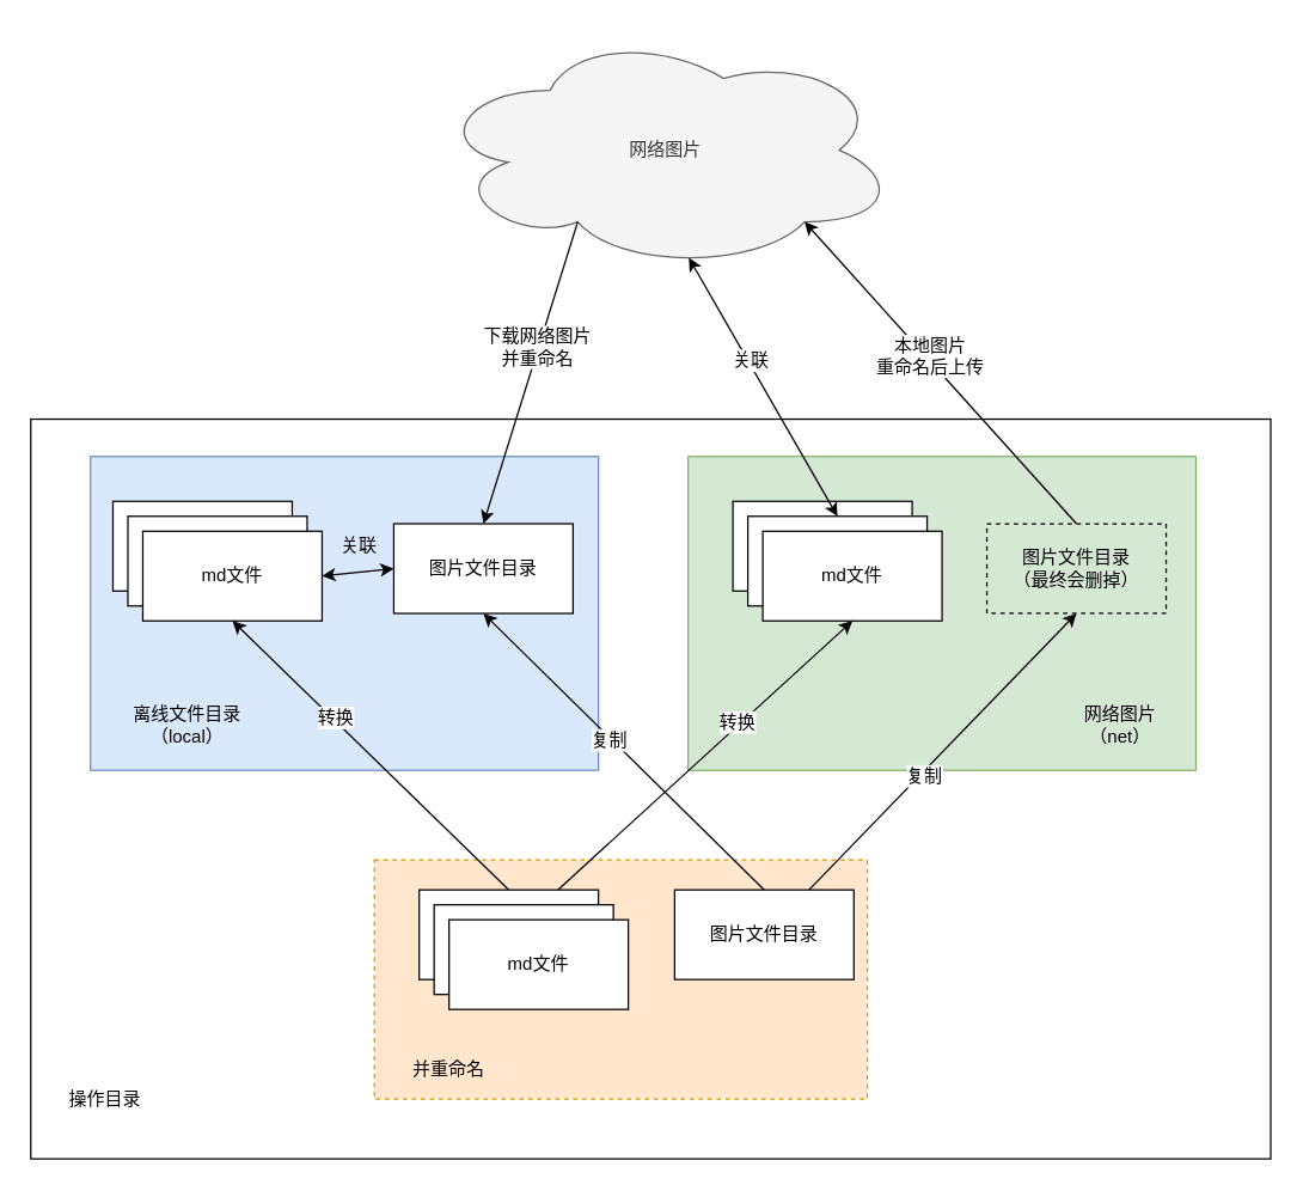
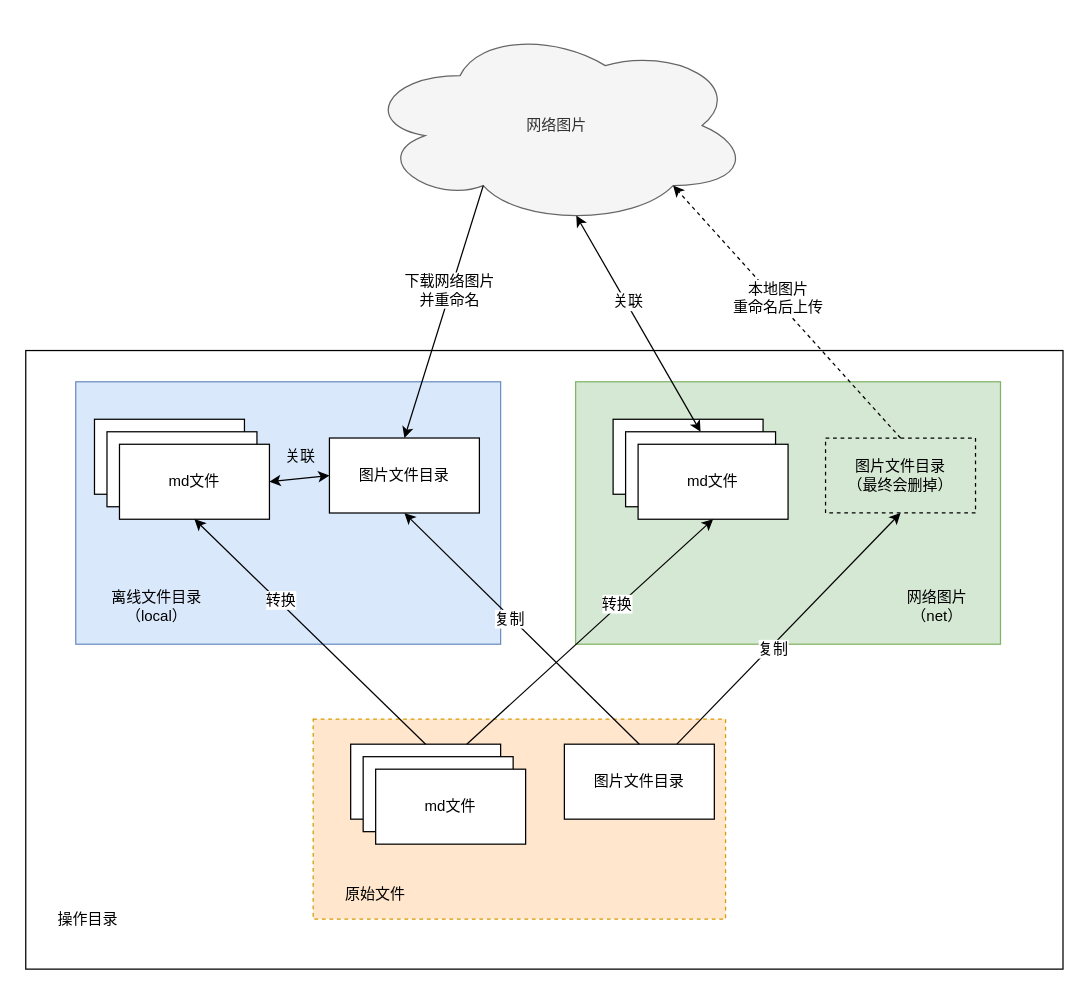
  <mxCell id="0" />
  <mxCell id="1" parent="0" />
  <mxCell id="2" value="" style="rounded=0;whiteSpace=wrap;html=1;" vertex="1" parent="1"><mxGeometry x="20" y="280" width="830" height="495" as="geometry" /></mxCell>
  <mxCell id="3" value="" style="rounded=0;whiteSpace=wrap;html=1;fillColor=#dae8fc;strokeColor=#6c8ebf;" vertex="1" parent="1"><mxGeometry x="60" y="305" width="340" height="210" as="geometry" /></mxCell>
  <mxCell id="4" value="" style="rounded=0;whiteSpace=wrap;html=1;dashed=1;fillColor=#ffe6cc;strokeColor=#d79b00;" vertex="1" parent="1"><mxGeometry x="250" y="575" width="330" height="160" as="geometry" /></mxCell>
  <mxCell id="5" value="离线文件目录（local）" style="text;html=1;strokeColor=none;fillColor=none;align=center;verticalAlign=middle;whiteSpace=wrap;rounded=0;" vertex="1" parent="1"><mxGeometry x="75" y="475" width="100" height="20" as="geometry" /></mxCell>
  <mxCell id="6" value="图片文件目录" style="rounded=0;whiteSpace=wrap;html=1;" vertex="1" parent="1"><mxGeometry x="451" y="595" width="120" height="60" as="geometry" /></mxCell>
  <mxCell id="7" value="" style="rounded=0;whiteSpace=wrap;html=1;" vertex="1" parent="1"><mxGeometry x="280" y="595" width="120" height="60" as="geometry" /></mxCell>
  <mxCell id="8" value="" style="rounded=0;whiteSpace=wrap;html=1;" vertex="1" parent="1"><mxGeometry x="290" y="605" width="120" height="60" as="geometry" /></mxCell>
  <mxCell id="9" value="&lt;span style=&quot;white-space: normal&quot;&gt;md文件&lt;/span&gt;" style="rounded=0;whiteSpace=wrap;html=1;" vertex="1" parent="1"><mxGeometry x="300" y="615" width="120" height="60" as="geometry" /></mxCell>
  <mxCell id="10" value="操作目录" style="text;html=1;strokeColor=none;fillColor=none;align=center;verticalAlign=middle;whiteSpace=wrap;rounded=0;" vertex="1" parent="1"><mxGeometry x="30" y="725" width="80" height="20" as="geometry" /></mxCell>
  <mxCell id="11" value="图片文件目录" style="rounded=0;whiteSpace=wrap;html=1;" vertex="1" parent="1"><mxGeometry x="263" y="350" width="120" height="60" as="geometry" /></mxCell>
  <mxCell id="12" value="" style="rounded=0;whiteSpace=wrap;html=1;" vertex="1" parent="1"><mxGeometry x="75" y="335" width="120" height="60" as="geometry" /></mxCell>
  <mxCell id="13" value="" style="rounded=0;whiteSpace=wrap;html=1;" vertex="1" parent="1"><mxGeometry x="85" y="345" width="120" height="60" as="geometry" /></mxCell>
  <mxCell id="14" value="&lt;span style=&quot;white-space: normal&quot;&gt;md文件&lt;/span&gt;" style="rounded=0;whiteSpace=wrap;html=1;" vertex="1" parent="1"><mxGeometry x="95" y="355" width="120" height="60" as="geometry" /></mxCell>
- <mxCell id="15" value="并重命名" style="text;html=1;strokeColor=none;fillColor=none;align=center;verticalAlign=middle;whiteSpace=wrap;rounded=0;" vertex="1" parent="1"><mxGeometry x="260" y="705" width="80" height="20" as="geometry" /></mxCell>
+ <mxCell id="15" value="原始文件" style="text;html=1;strokeColor=none;fillColor=none;align=center;verticalAlign=middle;whiteSpace=wrap;rounded=0;" vertex="1" parent="1"><mxGeometry x="260" y="705" width="80" height="20" as="geometry" /></mxCell>
  <mxCell id="16" value="" style="rounded=0;whiteSpace=wrap;html=1;fillColor=#d5e8d4;strokeColor=#82b366;" vertex="1" parent="1"><mxGeometry x="460" y="305" width="340" height="210" as="geometry" /></mxCell>
  <mxCell id="17" value="网络图片（net）" style="text;html=1;strokeColor=none;fillColor=none;align=center;verticalAlign=middle;whiteSpace=wrap;rounded=0;dashed=1;" vertex="1" parent="1"><mxGeometry x="710" y="475" width="79" height="20" as="geometry" /></mxCell>
  <mxCell id="18" value="" style="endArrow=classic;html=1;entryX=0.5;entryY=1;entryDx=0;entryDy=0;exitX=0.5;exitY=0;exitDx=0;exitDy=0;" edge="1" parent="1" source="6" target="11"><mxGeometry width="50" height="50" relative="1" as="geometry"><mxPoint x="150" y="605" as="sourcePoint" /><mxPoint x="200" y="555" as="targetPoint" /></mxGeometry></mxCell>
  <mxCell id="19" value="复制" style="text;html=1;resizable=0;points=[];align=center;verticalAlign=middle;labelBackgroundColor=#ffffff;" vertex="1" connectable="0" parent="18"><mxGeometry x="0.098" y="1" relative="1" as="geometry"><mxPoint as="offset" /></mxGeometry></mxCell>
  <mxCell id="20" value="" style="rounded=0;whiteSpace=wrap;html=1;" vertex="1" parent="1"><mxGeometry x="490" y="335" width="120" height="60" as="geometry" /></mxCell>
  <mxCell id="21" value="" style="rounded=0;whiteSpace=wrap;html=1;" vertex="1" parent="1"><mxGeometry x="500" y="345" width="120" height="60" as="geometry" /></mxCell>
  <mxCell id="22" value="&lt;span style=&quot;white-space: normal&quot;&gt;md文件&lt;/span&gt;" style="rounded=0;whiteSpace=wrap;html=1;" vertex="1" parent="1"><mxGeometry x="510" y="355" width="120" height="60" as="geometry" /></mxCell>
  <mxCell id="23" value="图片文件目录&lt;br&gt;（最终会删掉）" style="rounded=0;whiteSpace=wrap;html=1;dashed=1;fillColor=#d5e8d4;" vertex="1" parent="1"><mxGeometry x="660" y="350" width="120" height="60" as="geometry" /></mxCell>
  <mxCell id="24" value="" style="endArrow=classic;html=1;entryX=0.5;entryY=1;entryDx=0;entryDy=0;exitX=0.75;exitY=0;exitDx=0;exitDy=0;" edge="1" parent="1" source="6" target="23"><mxGeometry width="50" height="50" relative="1" as="geometry"><mxPoint x="521" y="605" as="sourcePoint" /><mxPoint x="333" y="420" as="targetPoint" /></mxGeometry></mxCell>
  <mxCell id="25" value="复制" style="text;html=1;resizable=0;points=[];align=center;verticalAlign=middle;labelBackgroundColor=#ffffff;" vertex="1" connectable="0" parent="24"><mxGeometry x="-0.158" y="-1" relative="1" as="geometry"><mxPoint x="1" as="offset" /></mxGeometry></mxCell>
  <mxCell id="26" value="" style="endArrow=classic;html=1;entryX=0.5;entryY=1;entryDx=0;entryDy=0;exitX=0.5;exitY=0;exitDx=0;exitDy=0;" edge="1" parent="1" source="7" target="14"><mxGeometry width="50" height="50" relative="1" as="geometry"><mxPoint x="110" y="605" as="sourcePoint" /><mxPoint x="160" y="555" as="targetPoint" /></mxGeometry></mxCell>
  <mxCell id="27" value="转换" style="text;html=1;resizable=0;points=[];align=center;verticalAlign=middle;labelBackgroundColor=#ffffff;" vertex="1" connectable="0" parent="26"><mxGeometry x="0.273" y="-2" relative="1" as="geometry"><mxPoint as="offset" /></mxGeometry></mxCell>
  <mxCell id="28" value="" style="endArrow=classic;html=1;entryX=0.5;entryY=1;entryDx=0;entryDy=0;" edge="1" parent="1" source="7" target="22"><mxGeometry width="50" height="50" relative="1" as="geometry"><mxPoint x="170" y="605" as="sourcePoint" /><mxPoint x="220" y="555" as="targetPoint" /></mxGeometry></mxCell>
  <mxCell id="29" value="转换" style="text;html=1;resizable=0;points=[];align=center;verticalAlign=middle;labelBackgroundColor=#ffffff;" vertex="1" connectable="0" parent="28"><mxGeometry x="0.227" y="2" relative="1" as="geometry"><mxPoint as="offset" /></mxGeometry></mxCell>
  <mxCell id="30" value="网络图片" style="ellipse;shape=cloud;whiteSpace=wrap;html=1;fillColor=#f5f5f5;strokeColor=#666666;fontColor=#333333;" vertex="1" parent="1"><mxGeometry x="290" y="20" width="310" height="160" as="geometry" /></mxCell>
  <mxCell id="31" value="" style="endArrow=classic;startArrow=classic;html=1;entryX=0.55;entryY=0.95;entryDx=0;entryDy=0;entryPerimeter=0;exitX=0.5;exitY=0;exitDx=0;exitDy=0;" edge="1" parent="1" source="21" target="30"><mxGeometry width="50" height="50" relative="1" as="geometry"><mxPoint x="590" y="225" as="sourcePoint" /><mxPoint x="640" y="175" as="targetPoint" /></mxGeometry></mxCell>
  <mxCell id="32" value="关联" style="text;html=1;resizable=0;points=[];align=center;verticalAlign=middle;labelBackgroundColor=#ffffff;" vertex="1" connectable="0" parent="31"><mxGeometry x="0.201" y="-1" relative="1" as="geometry"><mxPoint as="offset" /></mxGeometry></mxCell>
- <mxCell id="33" value="" style="endArrow=classic;html=1;exitX=0.5;exitY=0;exitDx=0;exitDy=0;entryX=0.8;entryY=0.8;entryDx=0;entryDy=0;entryPerimeter=0;" edge="1" parent="1" source="23" target="30"><mxGeometry width="50" height="50" relative="1" as="geometry"><mxPoint x="630" y="225" as="sourcePoint" /><mxPoint x="680" y="175" as="targetPoint" /></mxGeometry></mxCell>
+ <mxCell id="33" value="" style="endArrow=classic;html=1;exitX=0.5;exitY=0;exitDx=0;exitDy=0;entryX=0.8;entryY=0.8;entryDx=0;entryDy=0;entryPerimeter=0;dashed=1;" edge="1" parent="1" source="23" target="30"><mxGeometry width="50" height="50" relative="1" as="geometry"><mxPoint x="630" y="225" as="sourcePoint" /><mxPoint x="680" y="175" as="targetPoint" /></mxGeometry></mxCell>
  <mxCell id="34" value="本地图片&lt;br&gt;重命名后上传" style="text;html=1;resizable=0;points=[];align=center;verticalAlign=middle;labelBackgroundColor=#ffffff;" vertex="1" connectable="0" parent="33"><mxGeometry x="0.093" y="-2" relative="1" as="geometry"><mxPoint as="offset" /></mxGeometry></mxCell>
  <mxCell id="35" value="" style="endArrow=classic;html=1;entryX=0.5;entryY=0;entryDx=0;entryDy=0;exitX=0.31;exitY=0.8;exitDx=0;exitDy=0;exitPerimeter=0;" edge="1" parent="1" source="30" target="11"><mxGeometry width="50" height="50" relative="1" as="geometry"><mxPoint x="250" y="215" as="sourcePoint" /><mxPoint x="300" y="165" as="targetPoint" /></mxGeometry></mxCell>
  <mxCell id="36" value="下载网络图片&lt;br&gt;并重命名" style="text;html=1;resizable=0;points=[];align=center;verticalAlign=middle;labelBackgroundColor=#ffffff;" vertex="1" connectable="0" parent="35"><mxGeometry x="-0.172" y="-1" relative="1" as="geometry"><mxPoint as="offset" /></mxGeometry></mxCell>
  <mxCell id="37" value="" style="endArrow=classic;startArrow=classic;html=1;entryX=0;entryY=0.5;entryDx=0;entryDy=0;exitX=1;exitY=0.5;exitDx=0;exitDy=0;" edge="1" parent="1" source="14" target="11"><mxGeometry width="50" height="50" relative="1" as="geometry"><mxPoint x="130" y="185" as="sourcePoint" /><mxPoint x="180" y="135" as="targetPoint" /></mxGeometry></mxCell>
  <mxCell id="38" value="关联" style="text;html=1;strokeColor=none;fillColor=none;align=center;verticalAlign=middle;whiteSpace=wrap;rounded=0;" vertex="1" parent="1"><mxGeometry x="220" y="355" width="40" height="20" as="geometry" /></mxCell>
